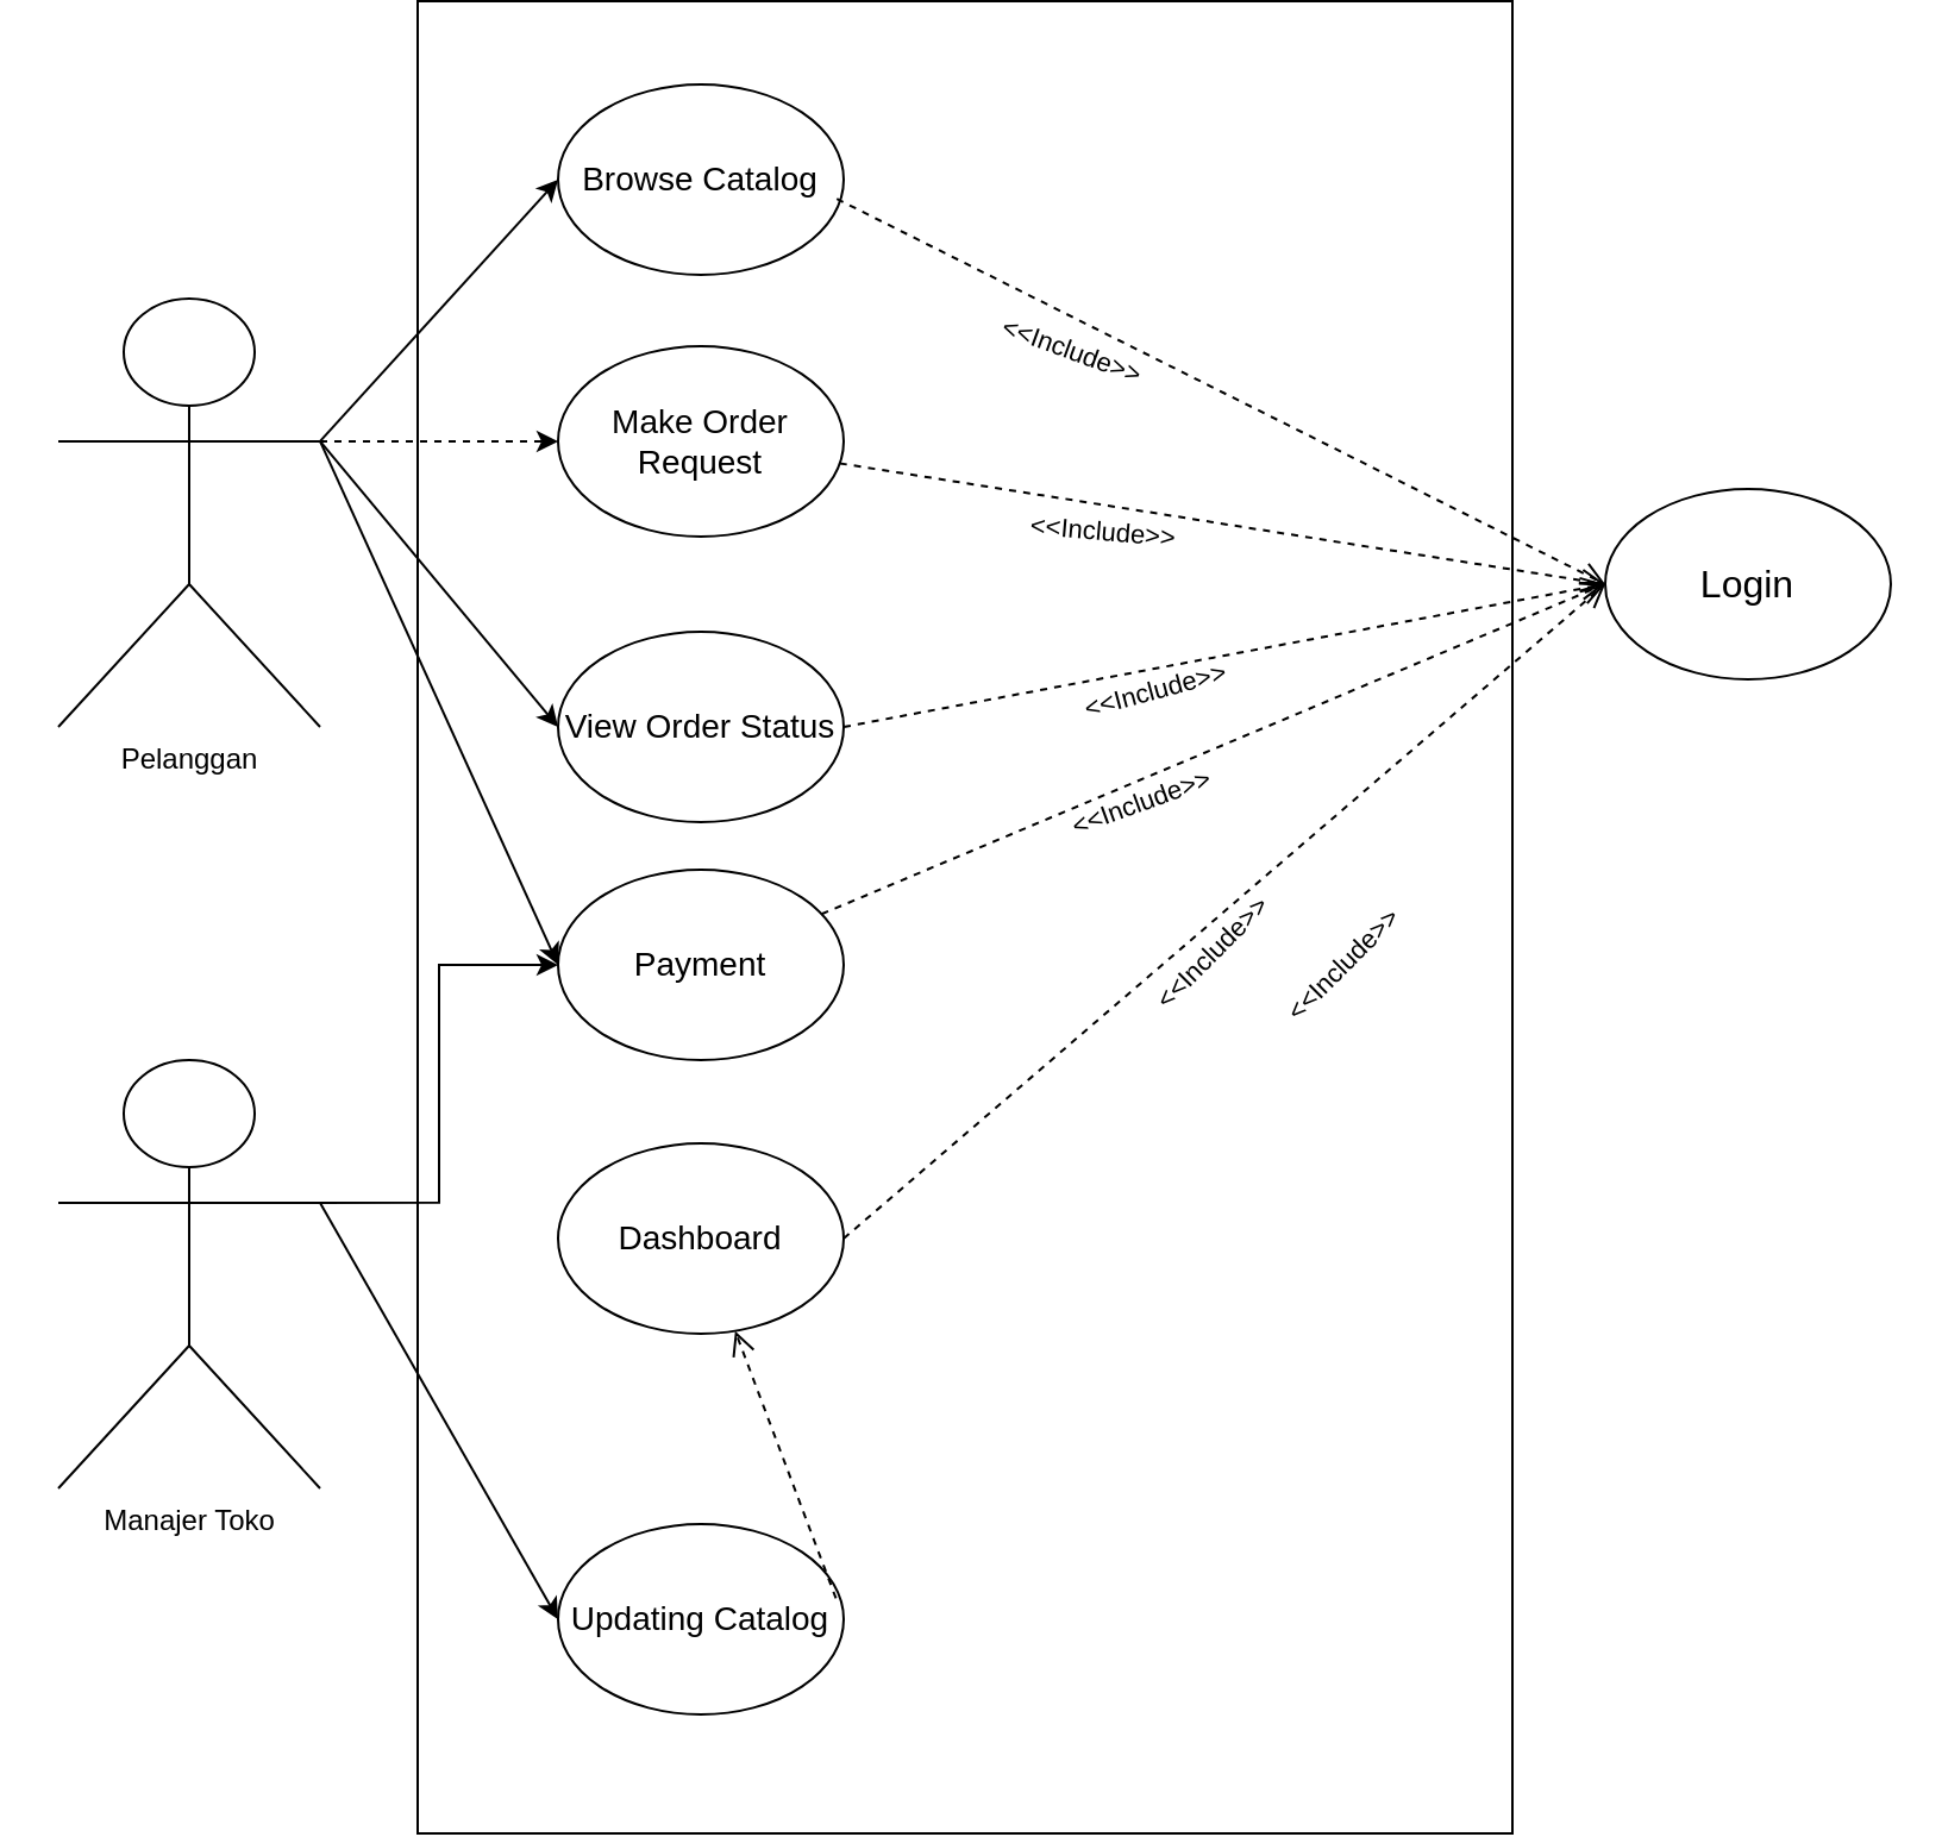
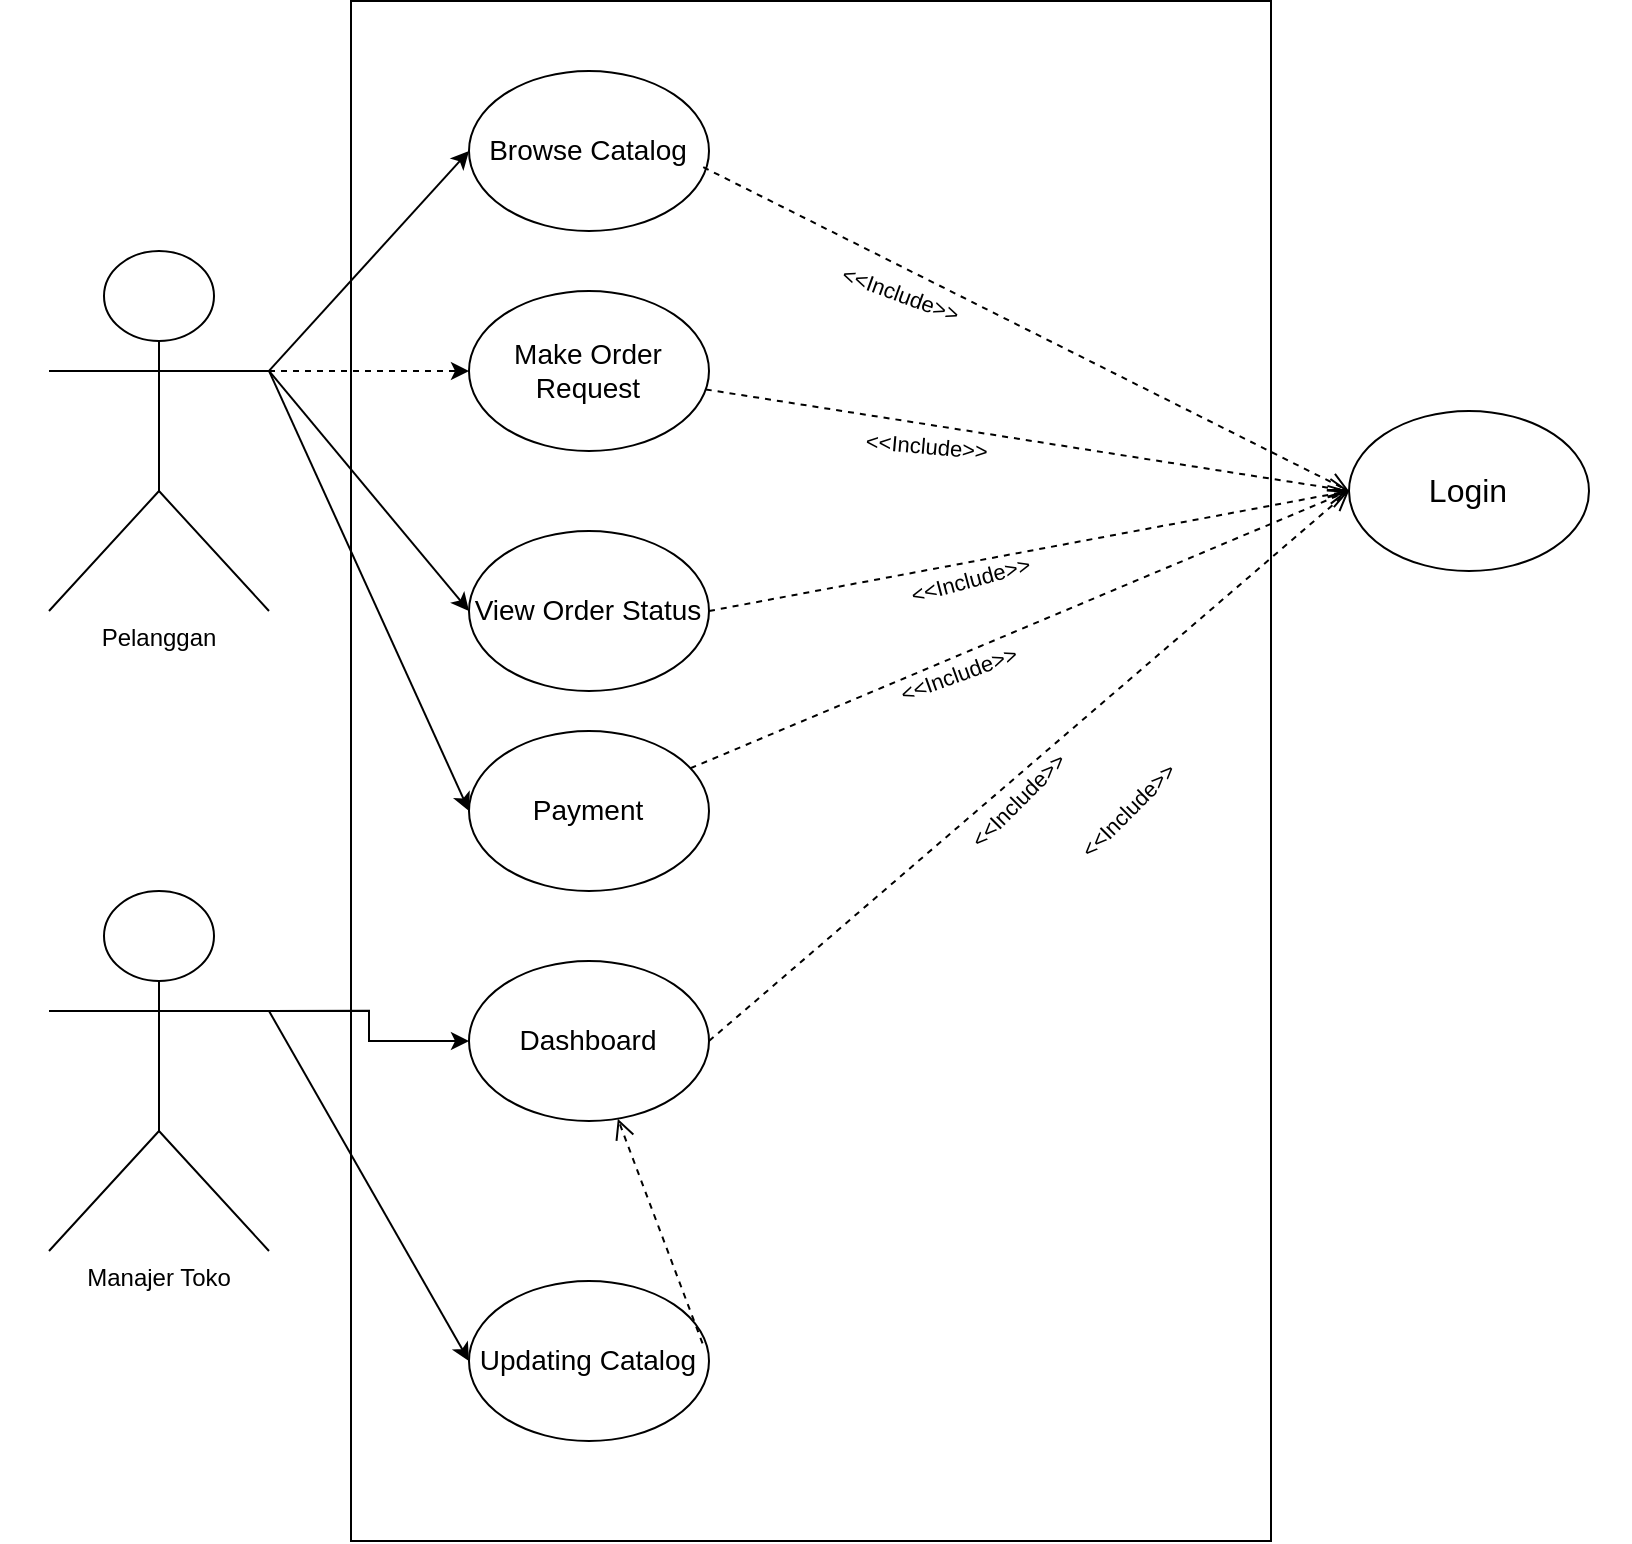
  <mxCell id="0" />
  <mxCell id="1" parent="0" />
  <mxCell id="2" value="" style="rounded=0;whiteSpace=wrap;html=1;rotation=90;movable=0;resizable=0;rotatable=0;deletable=0;editable=0;locked=1;connectable=0;" vertex="1" parent="1"><mxGeometry x="20" y="140" width="770" height="460" as="geometry" /></mxCell>
  <mxCell id="3" value="Pelanggan" style="shape=umlActor;verticalLabelPosition=bottom;verticalAlign=top;html=1;outlineConnect=0;movable=1;resizable=1;rotatable=1;deletable=1;editable=1;locked=0;connectable=1;" vertex="1" parent="1"><mxGeometry x="24" y="110" width="110" height="180" as="geometry" /></mxCell>
- <mxCell id="4" style="edgeStyle=orthogonalEdgeStyle;rounded=0;orthogonalLoop=1;jettySize=auto;html=1;exitX=1;exitY=0.333;exitDx=0;exitDy=0;exitPerimeter=0;" edge="1" parent="1" source="5" target="23"><mxGeometry relative="1" as="geometry" /></mxCell>
+ <mxCell id="4" style="edgeStyle=orthogonalEdgeStyle;rounded=0;orthogonalLoop=1;jettySize=auto;html=1;exitX=1;exitY=0.333;exitDx=0;exitDy=0;exitPerimeter=0;" edge="1" parent="1" source="5" target="27"><mxGeometry relative="1" as="geometry" /></mxCell>
  <mxCell id="5" value="Manajer Toko" style="shape=umlActor;verticalLabelPosition=bottom;verticalAlign=top;html=1;outlineConnect=0;movable=1;resizable=1;rotatable=1;deletable=1;editable=1;locked=0;connectable=1;" vertex="1" parent="1"><mxGeometry x="24" y="430" width="110" height="180" as="geometry" /></mxCell>
  <mxCell id="6" value="&lt;font style=&quot;font-size: 14px;&quot;&gt;Browse Catalog&lt;/font&gt;" style="ellipse;whiteSpace=wrap;html=1;movable=1;resizable=1;rotatable=1;deletable=1;editable=1;locked=0;connectable=1;" vertex="1" parent="1"><mxGeometry x="234" y="20" width="120" height="80" as="geometry" /></mxCell>
  <mxCell id="7" value="&lt;span style=&quot;font-size: 14px;&quot;&gt;Make Order Request&lt;/span&gt;" style="ellipse;whiteSpace=wrap;html=1;movable=1;resizable=1;rotatable=1;deletable=1;editable=1;locked=0;connectable=1;" vertex="1" parent="1"><mxGeometry x="234" y="130" width="120" height="80" as="geometry" /></mxCell>
  <mxCell id="8" value="&lt;font style=&quot;font-size: 14px;&quot;&gt;View Order Status&lt;/font&gt;" style="ellipse;whiteSpace=wrap;html=1;movable=1;resizable=1;rotatable=1;deletable=1;editable=1;locked=0;connectable=1;" vertex="1" parent="1"><mxGeometry x="234" y="250" width="120" height="80" as="geometry" /></mxCell>
  <mxCell id="9" value="&lt;font size=&quot;3&quot;&gt;Login&lt;/font&gt;" style="ellipse;whiteSpace=wrap;html=1;movable=1;resizable=1;rotatable=1;deletable=1;editable=1;locked=0;connectable=1;" vertex="1" parent="1"><mxGeometry x="674" y="190" width="120" height="80" as="geometry" /></mxCell>
  <mxCell id="10" value="" style="html=1;verticalAlign=bottom;endArrow=open;dashed=1;endSize=8;curved=0;rounded=0;movable=1;resizable=1;rotatable=1;deletable=1;editable=1;locked=0;connectable=1;entryX=0;entryY=0.5;entryDx=0;entryDy=0;exitX=1;exitY=0.5;exitDx=0;exitDy=0;" edge="1" parent="1" source="8" target="9"><mxGeometry relative="1" as="geometry"><mxPoint x="414" y="280" as="sourcePoint" /><mxPoint x="454" y="370" as="targetPoint" /></mxGeometry></mxCell>
  <mxCell id="11" value="&amp;lt;&amp;lt;Include&amp;gt;&amp;gt;" style="edgeLabel;html=1;align=center;verticalAlign=middle;resizable=1;points=[];rotation=-15;movable=1;rotatable=1;deletable=1;editable=1;locked=0;connectable=1;" vertex="1" connectable="0" parent="10"><mxGeometry x="-0.102" y="2" relative="1" as="geometry"><mxPoint x="-13" y="14" as="offset" /></mxGeometry></mxCell>
  <mxCell id="12" value="" style="html=1;verticalAlign=bottom;endArrow=open;dashed=1;endSize=8;curved=0;rounded=0;entryX=0;entryY=0.5;entryDx=0;entryDy=0;movable=1;resizable=1;rotatable=1;deletable=1;editable=1;locked=0;connectable=1;" edge="1" parent="1" source="7" target="9"><mxGeometry relative="1" as="geometry"><mxPoint x="384" y="271" as="sourcePoint" /><mxPoint x="455" y="349" as="targetPoint" /></mxGeometry></mxCell>
  <mxCell id="13" value="&amp;lt;&amp;lt;Include&amp;gt;&amp;gt;" style="edgeLabel;html=1;align=center;verticalAlign=middle;resizable=1;points=[];rotation=5;movable=1;rotatable=1;deletable=1;editable=1;locked=0;connectable=1;" vertex="1" connectable="0" parent="12"><mxGeometry x="-0.102" y="2" relative="1" as="geometry"><mxPoint x="-34" y="7" as="offset" /></mxGeometry></mxCell>
  <mxCell id="14" value="" style="html=1;verticalAlign=bottom;endArrow=open;dashed=1;endSize=8;curved=0;rounded=0;exitX=0.976;exitY=0.601;exitDx=0;exitDy=0;exitPerimeter=0;movable=1;resizable=1;rotatable=1;deletable=1;editable=1;locked=0;connectable=1;entryX=0;entryY=0.5;entryDx=0;entryDy=0;" edge="1" parent="1" source="6" target="9"><mxGeometry relative="1" as="geometry"><mxPoint x="394" y="150" as="sourcePoint" /><mxPoint x="484" y="160" as="targetPoint" /></mxGeometry></mxCell>
  <mxCell id="15" value="&lt;span style=&quot;font-size: 14px;&quot;&gt;Updating Catalog&lt;/span&gt;" style="ellipse;whiteSpace=wrap;html=1;movable=1;resizable=1;rotatable=1;deletable=1;editable=1;locked=0;connectable=1;" vertex="1" parent="1"><mxGeometry x="234" y="625" width="120" height="80" as="geometry" /></mxCell>
  <mxCell id="16" value="" style="html=1;verticalAlign=bottom;endArrow=open;dashed=1;endSize=8;curved=0;rounded=0;exitX=0.973;exitY=0.39;exitDx=0;exitDy=0;movable=1;resizable=1;rotatable=1;deletable=1;editable=1;locked=0;connectable=1;exitPerimeter=0;" edge="1" parent="1" source="15" target="27"><mxGeometry relative="1" as="geometry"><mxPoint x="564" y="170" as="sourcePoint" /><mxPoint x="448" y="450" as="targetPoint" /></mxGeometry></mxCell>
  <mxCell id="17" value="&amp;lt;&amp;lt;Include&amp;gt;&amp;gt;" style="edgeLabel;html=1;align=center;verticalAlign=middle;resizable=1;points=[];rotation=-45;movable=1;rotatable=1;deletable=1;editable=1;locked=0;connectable=1;" vertex="1" connectable="0" parent="1"><mxGeometry x="559" y="390" width="10" as="geometry" /></mxCell>
  <mxCell id="18" value="&amp;lt;&amp;lt;Include&amp;gt;&amp;gt;" style="edgeLabel;html=1;align=center;verticalAlign=middle;resizable=1;points=[];rotation=20;movable=1;rotatable=1;deletable=1;editable=1;locked=0;connectable=1;" vertex="1" connectable="0" parent="1"><mxGeometry x="449.995" y="131.003" as="geometry" /></mxCell>
  <mxCell id="19" value="" style="endArrow=classic;html=1;rounded=0;entryX=0;entryY=0.5;entryDx=0;entryDy=0;" edge="1" parent="1" target="15"><mxGeometry width="50" height="50" relative="1" as="geometry"><mxPoint x="134" y="490" as="sourcePoint" /><mxPoint x="344" y="430" as="targetPoint" /></mxGeometry></mxCell>
  <mxCell id="20" value="" style="endArrow=classic;html=1;rounded=0;exitX=1;exitY=0.333;exitDx=0;exitDy=0;exitPerimeter=0;entryX=0;entryY=0.5;entryDx=0;entryDy=0;" edge="1" parent="1" source="3" target="8"><mxGeometry width="50" height="50" relative="1" as="geometry"><mxPoint x="294" y="310" as="sourcePoint" /><mxPoint x="344" y="260" as="targetPoint" /></mxGeometry></mxCell>
  <mxCell id="21" value="" style="endArrow=classic;html=1;rounded=0;exitX=1;exitY=0.333;exitDx=0;exitDy=0;exitPerimeter=0;entryX=0;entryY=0.5;entryDx=0;entryDy=0;dashed=1;" edge="1" parent="1" source="3" target="7"><mxGeometry width="50" height="50" relative="1" as="geometry"><mxPoint x="294" y="310" as="sourcePoint" /><mxPoint x="344" y="260" as="targetPoint" /></mxGeometry></mxCell>
  <mxCell id="22" value="" style="endArrow=classic;html=1;rounded=0;exitX=1;exitY=0.333;exitDx=0;exitDy=0;exitPerimeter=0;entryX=0;entryY=0.5;entryDx=0;entryDy=0;" edge="1" parent="1" source="3" target="6"><mxGeometry width="50" height="50" relative="1" as="geometry"><mxPoint x="294" y="310" as="sourcePoint" /><mxPoint x="344" y="260" as="targetPoint" /></mxGeometry></mxCell>
  <mxCell id="23" value="&lt;font style=&quot;font-size: 14px;&quot;&gt;Payment&lt;/font&gt;" style="ellipse;whiteSpace=wrap;html=1;movable=1;resizable=1;rotatable=1;deletable=1;editable=1;locked=0;connectable=1;" vertex="1" parent="1"><mxGeometry x="234" y="350" width="120" height="80" as="geometry" /></mxCell>
  <mxCell id="24" value="" style="endArrow=classic;html=1;rounded=0;exitX=1;exitY=0.333;exitDx=0;exitDy=0;exitPerimeter=0;entryX=0;entryY=0.5;entryDx=0;entryDy=0;" edge="1" parent="1" source="3" target="23"><mxGeometry width="50" height="50" relative="1" as="geometry"><mxPoint x="324" y="370" as="sourcePoint" /><mxPoint x="374" y="320" as="targetPoint" /></mxGeometry></mxCell>
  <mxCell id="25" value="" style="html=1;verticalAlign=bottom;endArrow=open;dashed=1;endSize=8;curved=0;rounded=0;movable=1;resizable=1;rotatable=1;deletable=1;editable=1;locked=0;connectable=1;entryX=0;entryY=0.5;entryDx=0;entryDy=0;" edge="1" parent="1" source="23" target="9"><mxGeometry relative="1" as="geometry"><mxPoint x="384" y="370" as="sourcePoint" /><mxPoint x="674" y="280" as="targetPoint" /></mxGeometry></mxCell>
  <mxCell id="26" value="&amp;lt;&amp;lt;Include&amp;gt;&amp;gt;" style="edgeLabel;html=1;align=center;verticalAlign=middle;resizable=1;points=[];rotation=-20;movable=1;rotatable=1;deletable=1;editable=1;locked=0;connectable=1;" vertex="1" connectable="0" parent="25"><mxGeometry x="-0.102" y="2" relative="1" as="geometry"><mxPoint x="-13" y="17" as="offset" /></mxGeometry></mxCell>
  <mxCell id="27" value="&lt;span style=&quot;font-size: 14px;&quot;&gt;Dashboard&lt;/span&gt;" style="ellipse;whiteSpace=wrap;html=1;movable=1;resizable=1;rotatable=1;deletable=1;editable=1;locked=0;connectable=1;" vertex="1" parent="1"><mxGeometry x="234" y="465" width="120" height="80" as="geometry" /></mxCell>
  <mxCell id="28" value="" style="html=1;verticalAlign=bottom;endArrow=open;dashed=1;endSize=8;curved=0;rounded=0;exitX=1;exitY=0.5;exitDx=0;exitDy=0;movable=1;resizable=1;rotatable=1;deletable=1;editable=1;locked=0;connectable=1;entryX=0;entryY=0.5;entryDx=0;entryDy=0;" edge="1" parent="1" source="27" target="9"><mxGeometry relative="1" as="geometry"><mxPoint x="361" y="626" as="sourcePoint" /><mxPoint x="684" y="240" as="targetPoint" /></mxGeometry></mxCell>
  <mxCell id="29" value="&amp;lt;&amp;lt;Include&amp;gt;&amp;gt;" style="edgeLabel;html=1;align=center;verticalAlign=middle;resizable=1;points=[];rotation=-45;movable=1;rotatable=1;deletable=1;editable=1;locked=0;connectable=1;" vertex="1" connectable="0" parent="1"><mxGeometry x="504" y="385" width="10" as="geometry" /></mxCell>
